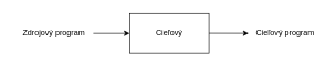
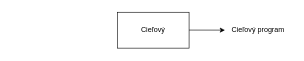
  <mxCell id="0" />
  <mxCell id="1" parent="0" />
  <mxCell id="2" value="Cieľový" style="rounded=0;whiteSpace=wrap;html=1;" parent="1" vertex="1"><mxGeometry x="195" y="20" width="120" height="60" as="geometry" /></mxCell>
- <mxCell id="3" value="Zdrojový program" style="text;html=1;align=center;verticalAlign=middle;resizable=0;points=[];autosize=1;strokeColor=none;fillColor=none;" parent="1" vertex="1"><mxGeometry x="20" y="35" width="120" height="30" as="geometry" /></mxCell>
  <mxCell id="4" value="Cieľový program" style="text;html=1;align=center;verticalAlign=middle;resizable=0;points=[];autosize=1;strokeColor=none;fillColor=none;" parent="1" vertex="1"><mxGeometry x="375" y="35" width="110" height="30" as="geometry" /></mxCell>
- <mxCell id="5" value="" style="endArrow=classic;html=1;rounded=0;exitX=1;exitY=0.5;exitDx=0;exitDy=0;exitPerimeter=0;entryX=0;entryY=0.5;entryDx=0;entryDy=0;" parent="1" source="3" target="2" edge="1"><mxGeometry width="50" height="50" relative="1" as="geometry"><mxPoint x="245" y="60" as="sourcePoint" /><mxPoint x="295" y="10" as="targetPoint" /></mxGeometry></mxCell>
  <mxCell id="6" value="" style="endArrow=classic;html=1;rounded=0;exitX=1;exitY=0.5;exitDx=0;exitDy=0;exitPerimeter=0;" parent="1" target="4" edge="1"><mxGeometry width="50" height="50" relative="1" as="geometry"><mxPoint x="315" y="49.8" as="sourcePoint" /><mxPoint x="375" y="49.8" as="targetPoint" /></mxGeometry></mxCell>
